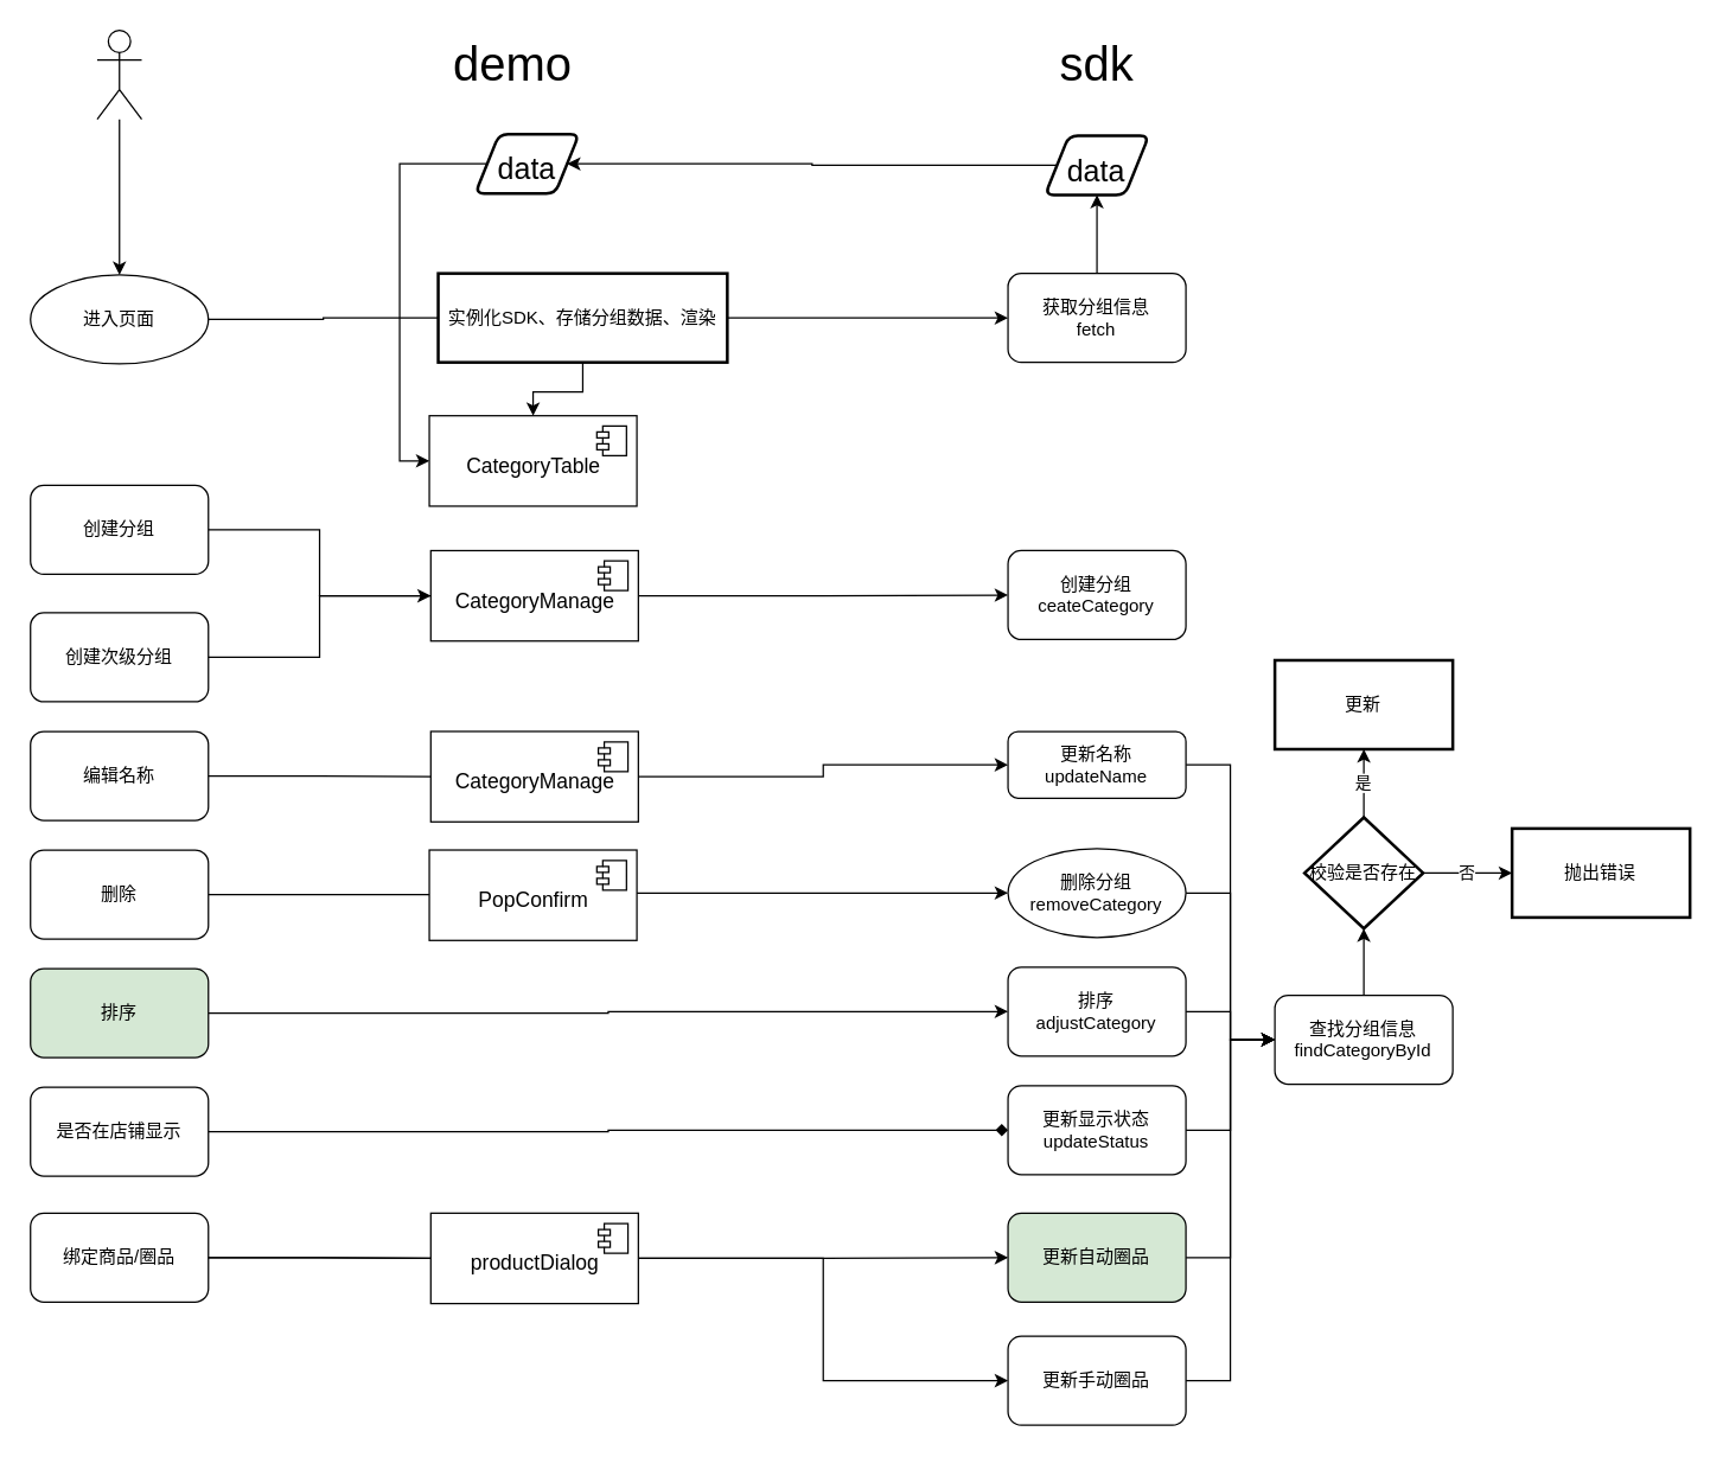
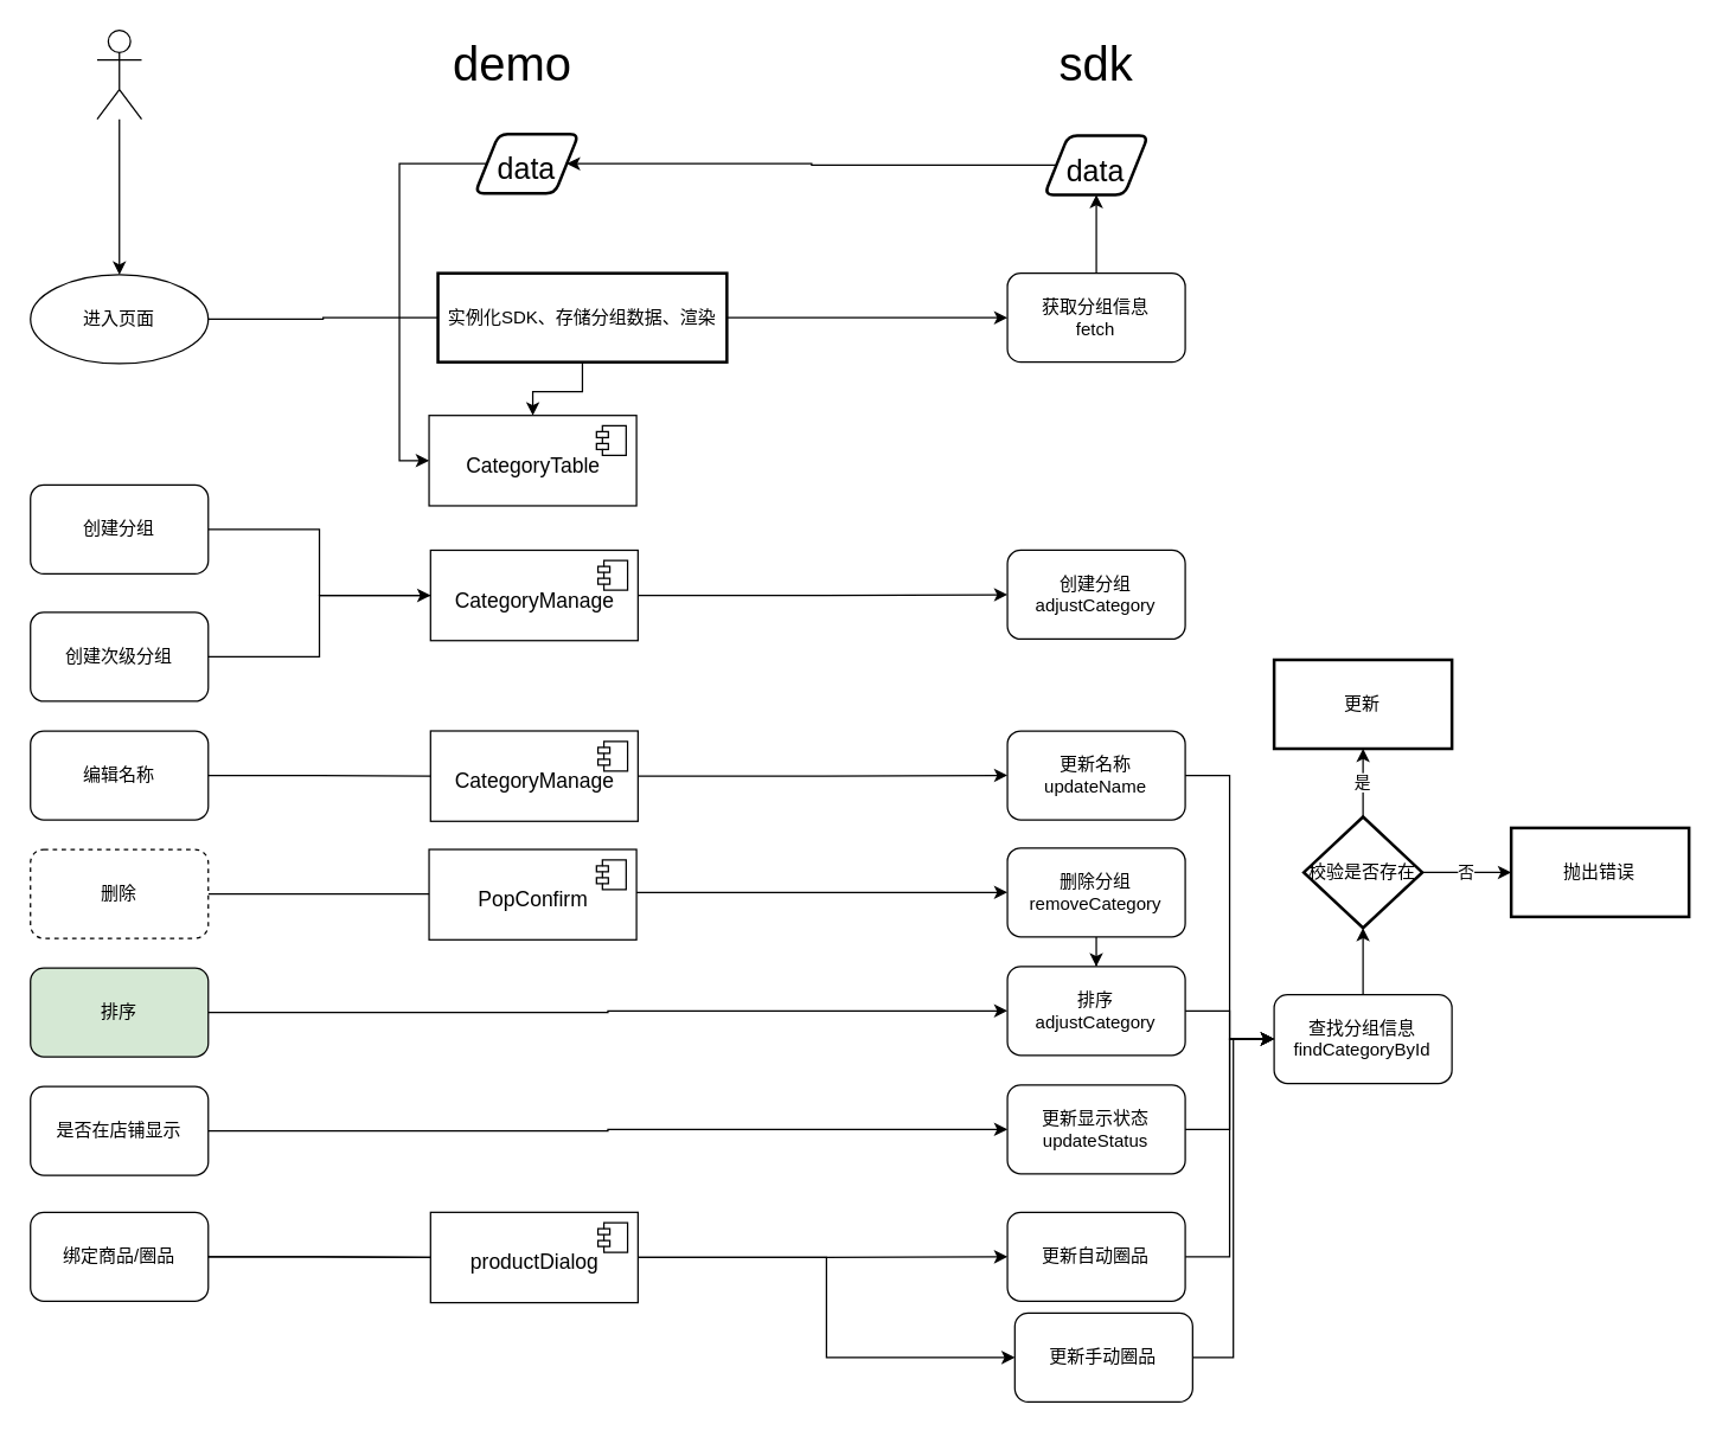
  <mxCell id="0" />
  <mxCell id="1" parent="0" />
  <mxCell id="2" style="edgeStyle=orthogonalEdgeStyle;rounded=0;orthogonalLoop=1;jettySize=auto;html=1;entryX=0;entryY=0.5;entryDx=0;entryDy=0;fontSize=20;" edge="1" parent="1" source="3" target="52"><mxGeometry relative="1" as="geometry" /></mxCell>
  <mxCell id="3" value="创建分组" style="rounded=1;whiteSpace=wrap;html=1;" vertex="1" parent="1"><mxGeometry x="20" y="327" width="120" height="60" as="geometry" /></mxCell>
  <mxCell id="4" value="创建次级分组" style="rounded=1;whiteSpace=wrap;html=1;" vertex="1" parent="1"><mxGeometry x="20" y="413" width="120" height="60" as="geometry" /></mxCell>
  <mxCell id="5" style="edgeStyle=orthogonalEdgeStyle;rounded=0;orthogonalLoop=1;jettySize=auto;html=1;entryX=0;entryY=0.5;entryDx=0;entryDy=0;startArrow=none;" edge="1" parent="1" source="63" target="31"><mxGeometry relative="1" as="geometry" /></mxCell>
  <mxCell id="6" style="edgeStyle=orthogonalEdgeStyle;rounded=0;orthogonalLoop=1;jettySize=auto;html=1;entryX=0;entryY=0.5;entryDx=0;entryDy=0;fontSize=14;startArrow=none;" edge="1" parent="1" source="63" target="33"><mxGeometry relative="1" as="geometry" /></mxCell>
  <mxCell id="7" value="绑定商品/圈品" style="rounded=1;whiteSpace=wrap;html=1;" vertex="1" parent="1"><mxGeometry x="20" y="818" width="120" height="60" as="geometry" /></mxCell>
- <mxCell id="8" style="edgeStyle=orthogonalEdgeStyle;rounded=0;orthogonalLoop=1;jettySize=auto;html=1;entryX=0;entryY=0.5;entryDx=0;entryDy=0;endArrow=diamond;" edge="1" parent="1" source="9" target="29"><mxGeometry relative="1" as="geometry" /></mxCell>
+ <mxCell id="8" style="edgeStyle=orthogonalEdgeStyle;rounded=0;orthogonalLoop=1;jettySize=auto;html=1;entryX=0;entryY=0.5;entryDx=0;entryDy=0;" edge="1" parent="1" source="9" target="29"><mxGeometry relative="1" as="geometry" /></mxCell>
  <mxCell id="9" value="是否在店铺显示" style="rounded=1;whiteSpace=wrap;html=1;" vertex="1" parent="1"><mxGeometry x="20" y="733" width="120" height="60" as="geometry" /></mxCell>
  <mxCell id="10" style="edgeStyle=orthogonalEdgeStyle;rounded=0;orthogonalLoop=1;jettySize=auto;html=1;entryX=0;entryY=0.5;entryDx=0;entryDy=0;" edge="1" parent="1" source="11" target="25"><mxGeometry relative="1" as="geometry" /></mxCell>
- <mxCell id="11" value="删除" style="rounded=1;whiteSpace=wrap;html=1;" vertex="1" parent="1"><mxGeometry x="20" y="573" width="120" height="60" as="geometry" /></mxCell>
+ <mxCell id="11" value="删除" style="rounded=1;whiteSpace=wrap;html=1;dashed=1;" vertex="1" parent="1"><mxGeometry x="20" y="573" width="120" height="60" as="geometry" /></mxCell>
  <mxCell id="12" style="edgeStyle=orthogonalEdgeStyle;rounded=0;orthogonalLoop=1;jettySize=auto;html=1;startArrow=none;" edge="1" parent="1" source="55" target="23"><mxGeometry relative="1" as="geometry" /></mxCell>
  <mxCell id="13" value="编辑名称" style="rounded=1;whiteSpace=wrap;html=1;" vertex="1" parent="1"><mxGeometry x="20" y="493" width="120" height="60" as="geometry" /></mxCell>
  <mxCell id="14" style="edgeStyle=orthogonalEdgeStyle;rounded=0;orthogonalLoop=1;jettySize=auto;html=1;entryX=0;entryY=0.5;entryDx=0;entryDy=0;" edge="1" parent="1" source="15" target="27"><mxGeometry relative="1" as="geometry" /></mxCell>
  <mxCell id="15" value="排序" style="rounded=1;whiteSpace=wrap;html=1;fillColor=#d5e8d4;" vertex="1" parent="1"><mxGeometry x="20" y="653" width="120" height="60" as="geometry" /></mxCell>
  <mxCell id="16" value="&lt;font style=&quot;font-size: 32px&quot;&gt;sdk&lt;/font&gt;" style="text;html=1;align=center;verticalAlign=middle;resizable=0;points=[];autosize=1;strokeColor=none;fillColor=none;" vertex="1" parent="1"><mxGeometry x="704.33" y="28" width="70" height="30" as="geometry" /></mxCell>
  <mxCell id="17" value="" style="edgeStyle=orthogonalEdgeStyle;rounded=0;orthogonalLoop=1;jettySize=auto;html=1;fontSize=20;" edge="1" parent="1" source="18" target="48"><mxGeometry relative="1" as="geometry" /></mxCell>
  <mxCell id="18" value="获取分组信息&lt;br&gt;fetch" style="rounded=1;whiteSpace=wrap;html=1;" vertex="1" parent="1"><mxGeometry x="679.33" y="184" width="120" height="60" as="geometry" /></mxCell>
  <mxCell id="19" style="edgeStyle=orthogonalEdgeStyle;rounded=0;orthogonalLoop=1;jettySize=auto;html=1;entryX=0;entryY=0.5;entryDx=0;entryDy=0;startArrow=none;" edge="1" parent="1" source="43" target="18"><mxGeometry relative="1" as="geometry" /></mxCell>
  <mxCell id="20" value="进入页面" style="ellipse;whiteSpace=wrap;html=1;" vertex="1" parent="1"><mxGeometry x="20" y="185" width="120" height="60" as="geometry" /></mxCell>
- <mxCell id="21" value="创建分组&lt;br&gt;ceateCategory" style="rounded=1;whiteSpace=wrap;html=1;" vertex="1" parent="1"><mxGeometry x="679.33" y="371" width="120" height="60" as="geometry" /></mxCell>
+ <mxCell id="21" value="创建分组&lt;br&gt;adjustCategory" style="rounded=1;whiteSpace=wrap;html=1;" vertex="1" parent="1"><mxGeometry x="679.33" y="371" width="120" height="60" as="geometry" /></mxCell>
  <mxCell id="22" style="edgeStyle=orthogonalEdgeStyle;rounded=0;orthogonalLoop=1;jettySize=auto;html=1;entryX=0;entryY=0.5;entryDx=0;entryDy=0;" edge="1" parent="1" source="23" target="35"><mxGeometry relative="1" as="geometry" /></mxCell>
- <mxCell id="23" value="更新名称&lt;br&gt;updateName" style="rounded=1;whiteSpace=wrap;html=1;" vertex="1" parent="1"><mxGeometry x="679.33" y="493" width="120" height="45" as="geometry" /></mxCell>
- <mxCell id="24" style="edgeStyle=orthogonalEdgeStyle;rounded=0;orthogonalLoop=1;jettySize=auto;html=1;entryX=0;entryY=0.5;entryDx=0;entryDy=0;" edge="1" parent="1" source="25" target="35"><mxGeometry relative="1" as="geometry" /></mxCell>
- <mxCell id="25" value="删除分组&lt;br&gt;removeCategory" style="ellipse;whiteSpace=wrap;html=1;" vertex="1" parent="1"><mxGeometry x="679.33" y="572" width="120" height="60" as="geometry" /></mxCell>
+ <mxCell id="23" value="更新名称&lt;br&gt;updateName" style="rounded=1;whiteSpace=wrap;html=1;" vertex="1" parent="1"><mxGeometry x="679.33" y="493" width="120" height="60" as="geometry" /></mxCell>
+ <mxCell id="24" style="edgeStyle=orthogonalEdgeStyle;rounded=0;orthogonalLoop=1;jettySize=auto;html=1;" edge="1" parent="1" source="25" target="27"><mxGeometry relative="1" as="geometry" /></mxCell>
+ <mxCell id="25" value="删除分组&lt;br&gt;removeCategory" style="rounded=1;whiteSpace=wrap;html=1;" vertex="1" parent="1"><mxGeometry x="679.33" y="572" width="120" height="60" as="geometry" /></mxCell>
  <mxCell id="26" style="edgeStyle=orthogonalEdgeStyle;rounded=0;orthogonalLoop=1;jettySize=auto;html=1;entryX=0;entryY=0.5;entryDx=0;entryDy=0;" edge="1" parent="1" source="27" target="35"><mxGeometry relative="1" as="geometry" /></mxCell>
  <mxCell id="27" value="排序&lt;br&gt;adjustCategory" style="rounded=1;whiteSpace=wrap;html=1;" vertex="1" parent="1"><mxGeometry x="679.33" y="652" width="120" height="60" as="geometry" /></mxCell>
  <mxCell id="28" style="edgeStyle=orthogonalEdgeStyle;rounded=0;orthogonalLoop=1;jettySize=auto;html=1;entryX=0;entryY=0.5;entryDx=0;entryDy=0;" edge="1" parent="1" source="29" target="35"><mxGeometry relative="1" as="geometry" /></mxCell>
  <mxCell id="29" value="更新显示状态&lt;br&gt;updateStatus" style="rounded=1;whiteSpace=wrap;html=1;" vertex="1" parent="1"><mxGeometry x="679.33" y="732" width="120" height="60" as="geometry" /></mxCell>
  <mxCell id="30" style="edgeStyle=orthogonalEdgeStyle;rounded=0;orthogonalLoop=1;jettySize=auto;html=1;entryX=0;entryY=0.5;entryDx=0;entryDy=0;" edge="1" parent="1" source="31" target="35"><mxGeometry relative="1" as="geometry" /></mxCell>
- <mxCell id="31" value="更新自动圈品" style="rounded=1;whiteSpace=wrap;html=1;fillColor=#d5e8d4;" vertex="1" parent="1"><mxGeometry x="679.33" y="818" width="120" height="60" as="geometry" /></mxCell>
+ <mxCell id="31" value="更新自动圈品" style="rounded=1;whiteSpace=wrap;html=1;" vertex="1" parent="1"><mxGeometry x="679.33" y="818" width="120" height="60" as="geometry" /></mxCell>
  <mxCell id="32" style="edgeStyle=orthogonalEdgeStyle;rounded=0;orthogonalLoop=1;jettySize=auto;html=1;entryX=0;entryY=0.5;entryDx=0;entryDy=0;" edge="1" parent="1" source="33" target="35"><mxGeometry relative="1" as="geometry" /></mxCell>
- <mxCell id="33" value="更新手动圈品" style="rounded=1;whiteSpace=wrap;html=1;" vertex="1" parent="1"><mxGeometry x="679.33" y="901" width="120" height="60" as="geometry" /></mxCell>
+ <mxCell id="33" value="更新手动圈品" style="rounded=1;whiteSpace=wrap;html=1;" vertex="1" parent="1"><mxGeometry x="684.33" y="886" width="120" height="60" as="geometry" /></mxCell>
  <mxCell id="34" style="edgeStyle=orthogonalEdgeStyle;rounded=0;orthogonalLoop=1;jettySize=auto;html=1;" edge="1" parent="1" source="35" target="38"><mxGeometry relative="1" as="geometry" /></mxCell>
  <mxCell id="35" value="查找分组信息&lt;br&gt;findCategoryById" style="rounded=1;whiteSpace=wrap;html=1;" vertex="1" parent="1"><mxGeometry x="859.33" y="671" width="120" height="60" as="geometry" /></mxCell>
  <mxCell id="36" value="否" style="edgeStyle=orthogonalEdgeStyle;rounded=0;orthogonalLoop=1;jettySize=auto;html=1;" edge="1" parent="1" source="38" target="39"><mxGeometry relative="1" as="geometry" /></mxCell>
  <mxCell id="37" value="是" style="edgeStyle=orthogonalEdgeStyle;rounded=0;orthogonalLoop=1;jettySize=auto;html=1;" edge="1" parent="1" source="38" target="40"><mxGeometry relative="1" as="geometry" /></mxCell>
  <mxCell id="38" value="校验是否存在" style="strokeWidth=2;html=1;shape=mxgraph.flowchart.decision;whiteSpace=wrap;" vertex="1" parent="1"><mxGeometry x="879.33" y="551" width="80" height="75" as="geometry" /></mxCell>
  <mxCell id="39" value="抛出错误" style="whiteSpace=wrap;html=1;strokeWidth=2;" vertex="1" parent="1"><mxGeometry x="1019.33" y="558.5" width="120" height="60" as="geometry" /></mxCell>
  <mxCell id="40" value="更新" style="whiteSpace=wrap;html=1;strokeWidth=2;" vertex="1" parent="1"><mxGeometry x="859.33" y="445" width="120" height="60" as="geometry" /></mxCell>
  <mxCell id="41" value="&lt;font style=&quot;font-size: 32px&quot;&gt;demo&lt;/font&gt;" style="text;html=1;align=center;verticalAlign=middle;resizable=0;points=[];autosize=1;strokeColor=none;fillColor=none;" vertex="1" parent="1"><mxGeometry x="295" y="28" width="100" height="30" as="geometry" /></mxCell>
  <mxCell id="42" value="" style="edgeStyle=orthogonalEdgeStyle;rounded=0;orthogonalLoop=1;jettySize=auto;html=1;fontSize=14;" edge="1" parent="1" source="43" target="58"><mxGeometry relative="1" as="geometry" /></mxCell>
  <mxCell id="43" value="实例化SDK、存储分组数据、渲染" style="whiteSpace=wrap;html=1;strokeWidth=2;" vertex="1" parent="1"><mxGeometry x="295" y="184" width="195" height="60" as="geometry" /></mxCell>
  <mxCell id="44" value="" style="edgeStyle=orthogonalEdgeStyle;rounded=0;orthogonalLoop=1;jettySize=auto;html=1;entryX=0;entryY=0.5;entryDx=0;entryDy=0;endArrow=none;" edge="1" parent="1" source="20" target="43"><mxGeometry relative="1" as="geometry"><mxPoint x="140" y="215" as="sourcePoint" /><mxPoint x="679.33" y="214" as="targetPoint" /></mxGeometry></mxCell>
  <mxCell id="45" value="" style="edgeStyle=orthogonalEdgeStyle;rounded=0;orthogonalLoop=1;jettySize=auto;html=1;fontSize=32;" edge="1" parent="1" source="46" target="20"><mxGeometry relative="1" as="geometry" /></mxCell>
  <mxCell id="46" value="" style="shape=umlActor;verticalLabelPosition=bottom;verticalAlign=top;html=1;outlineConnect=0;fontSize=32;" vertex="1" parent="1"><mxGeometry x="65" y="20" width="30" height="60" as="geometry" /></mxCell>
  <mxCell id="47" style="edgeStyle=orthogonalEdgeStyle;rounded=0;orthogonalLoop=1;jettySize=auto;html=1;entryX=1;entryY=0.5;entryDx=0;entryDy=0;fontSize=20;" edge="1" parent="1" source="48" target="50"><mxGeometry relative="1" as="geometry" /></mxCell>
  <mxCell id="48" value="&lt;font style=&quot;font-size: 20px&quot;&gt;data&lt;/font&gt;" style="shape=parallelogram;html=1;strokeWidth=2;perimeter=parallelogramPerimeter;whiteSpace=wrap;rounded=1;arcSize=12;size=0.23;fontSize=32;" vertex="1" parent="1"><mxGeometry x="704.33" y="91" width="70" height="40" as="geometry" /></mxCell>
  <mxCell id="49" style="edgeStyle=orthogonalEdgeStyle;rounded=0;orthogonalLoop=1;jettySize=auto;html=1;entryX=0;entryY=0.5;entryDx=0;entryDy=0;fontSize=14;" edge="1" parent="1" source="50" target="58"><mxGeometry relative="1" as="geometry"><Array as="points"><mxPoint x="269" y="110" /><mxPoint x="269" y="311" /></Array></mxGeometry></mxCell>
  <mxCell id="50" value="&lt;font style=&quot;font-size: 20px&quot;&gt;data&lt;/font&gt;" style="shape=parallelogram;html=1;strokeWidth=2;perimeter=parallelogramPerimeter;whiteSpace=wrap;rounded=1;arcSize=12;size=0.23;fontSize=32;" vertex="1" parent="1"><mxGeometry x="320" y="90" width="70" height="40" as="geometry" /></mxCell>
  <mxCell id="51" style="edgeStyle=orthogonalEdgeStyle;rounded=0;orthogonalLoop=1;jettySize=auto;html=1;entryX=0;entryY=0.5;entryDx=0;entryDy=0;fontSize=20;" edge="1" parent="1" source="52" target="21"><mxGeometry relative="1" as="geometry" /></mxCell>
  <mxCell id="52" value="&lt;font style=&quot;font-size: 14px&quot;&gt;CategoryManage&lt;/font&gt;" style="html=1;dropTarget=0;fontSize=20;" vertex="1" parent="1"><mxGeometry x="290" y="371" width="140" height="61" as="geometry" /></mxCell>
  <mxCell id="53" value="" style="shape=module;jettyWidth=8;jettyHeight=4;fontSize=20;" vertex="1" parent="52"><mxGeometry x="1" width="20" height="20" relative="1" as="geometry"><mxPoint x="-27" y="7" as="offset" /></mxGeometry></mxCell>
  <mxCell id="54" value="" style="edgeStyle=orthogonalEdgeStyle;rounded=0;orthogonalLoop=1;jettySize=auto;html=1;entryX=0;entryY=0.5;entryDx=0;entryDy=0;endArrow=none;" edge="1" parent="1" source="4" target="52"><mxGeometry relative="1" as="geometry"><mxPoint x="140" y="443" as="sourcePoint" /><mxPoint x="679.33" y="401" as="targetPoint" /><Array as="points" /></mxGeometry></mxCell>
  <mxCell id="55" value="&lt;font style=&quot;font-size: 14px&quot;&gt;CategoryManage&lt;/font&gt;" style="html=1;dropTarget=0;fontSize=20;" vertex="1" parent="1"><mxGeometry x="290" y="493" width="140" height="61" as="geometry" /></mxCell>
  <mxCell id="56" value="" style="shape=module;jettyWidth=8;jettyHeight=4;fontSize=20;" vertex="1" parent="55"><mxGeometry x="1" width="20" height="20" relative="1" as="geometry"><mxPoint x="-27" y="7" as="offset" /></mxGeometry></mxCell>
  <mxCell id="57" value="" style="edgeStyle=orthogonalEdgeStyle;rounded=0;orthogonalLoop=1;jettySize=auto;html=1;endArrow=none;" edge="1" parent="1" source="13" target="55"><mxGeometry relative="1" as="geometry"><mxPoint x="140" y="523" as="sourcePoint" /><mxPoint x="679.33" y="522" as="targetPoint" /></mxGeometry></mxCell>
  <mxCell id="58" value="&lt;font style=&quot;font-size: 14px&quot;&gt;CategoryTable&lt;br&gt;&lt;/font&gt;" style="html=1;dropTarget=0;fontSize=20;" vertex="1" parent="1"><mxGeometry x="289" y="280" width="140" height="61" as="geometry" /></mxCell>
  <mxCell id="59" value="" style="shape=module;jettyWidth=8;jettyHeight=4;fontSize=20;" vertex="1" parent="58"><mxGeometry x="1" width="20" height="20" relative="1" as="geometry"><mxPoint x="-27" y="7" as="offset" /></mxGeometry></mxCell>
  <mxCell id="60" value="&lt;font style=&quot;font-size: 14px&quot;&gt;PopConfirm&lt;/font&gt;" style="html=1;dropTarget=0;fontSize=20;" vertex="1" parent="1"><mxGeometry x="289" y="573" width="140" height="61" as="geometry" /></mxCell>
  <mxCell id="61" value="" style="shape=module;jettyWidth=8;jettyHeight=4;fontSize=20;" vertex="1" parent="60"><mxGeometry x="1" width="20" height="20" relative="1" as="geometry"><mxPoint x="-27" y="7" as="offset" /></mxGeometry></mxCell>
  <mxCell id="62" value="" style="edgeStyle=orthogonalEdgeStyle;rounded=0;orthogonalLoop=1;jettySize=auto;html=1;entryX=0;entryY=0.5;entryDx=0;entryDy=0;fontSize=14;endArrow=none;" edge="1" parent="1" source="7" target="63"><mxGeometry relative="1" as="geometry"><mxPoint x="140" y="848" as="sourcePoint" /><mxPoint x="679.33" y="931" as="targetPoint" /></mxGeometry></mxCell>
  <mxCell id="63" value="&lt;font style=&quot;font-size: 14px&quot;&gt;productDialog&lt;br&gt;&lt;/font&gt;" style="html=1;dropTarget=0;fontSize=20;" vertex="1" parent="1"><mxGeometry x="290" y="818" width="140" height="61" as="geometry" /></mxCell>
  <mxCell id="64" value="" style="shape=module;jettyWidth=8;jettyHeight=4;fontSize=20;" vertex="1" parent="63"><mxGeometry x="1" width="20" height="20" relative="1" as="geometry"><mxPoint x="-27" y="7" as="offset" /></mxGeometry></mxCell>
  <mxCell id="65" value="" style="edgeStyle=orthogonalEdgeStyle;rounded=0;orthogonalLoop=1;jettySize=auto;html=1;entryX=0;entryY=0.5;entryDx=0;entryDy=0;endArrow=none;" edge="1" parent="1" source="7" target="63"><mxGeometry relative="1" as="geometry"><mxPoint x="140" y="848" as="sourcePoint" /><mxPoint x="679.33" y="847" as="targetPoint" /></mxGeometry></mxCell>
